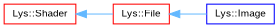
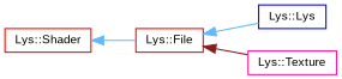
  digraph {
    fontname="Liberation Sans"
    rankdir=LR
    node [color=red fillcolor=white fontname="Liberation Sans" fontsize=10 shape=box style=filled]
    edge [color=steelblue1 dir=back fontname="Liberation Sans" fontsize=10 labelfontname=Helvetica labelfontsize=10 style=solid]
    n1 [height=0.2 label="Lys::File" width=0.4]
-   n2 [color=blue height=0.2 label="Lys::Image" width=0.4]
+   n2 [color=blue height=0.2 label="Lys::Lys" width=0.4]
+   n3 [color=deeppink height=0.2 label="Lys::Texture" width=0.4]
    n4 [height=0.2 label="Lys::Shader" width=0.4]
    n1 -> n2
+   n1 -> n3 [color=firebrick4]
    n4 -> n1
  }
